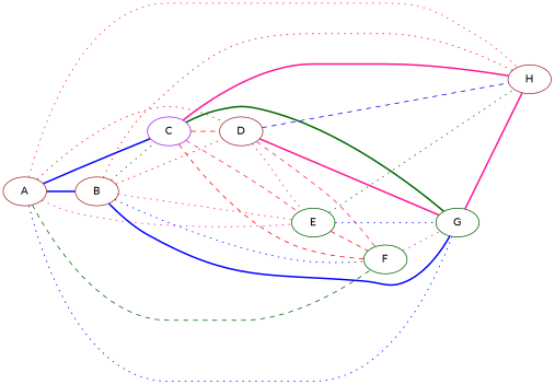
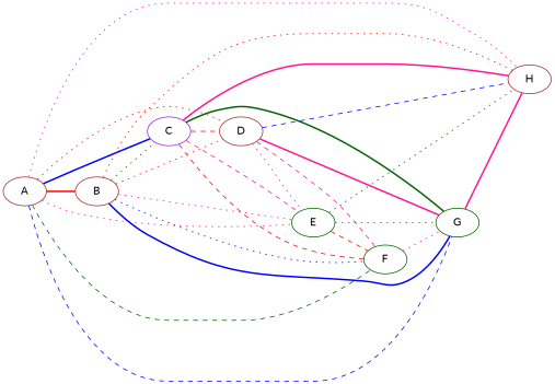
  graph {
    fontname=Lato
    rankdir=LR
    node [color=brown fontname=Lato]
    edge [color=deeppink fontname=Lato style=dotted]
    A
    B
    C [color=purple]
    D
    E [color=darkgreen]
    F [color=darkgreen]
    G [color=darkgreen]
    H
-   A -- B [color=blue style=bold]
+   A -- B [color=red style=bold]
    A -- C [color=blue style=bold]
    A -- D [color=red]
    A -- E
    A -- F [color=darkgreen style=dashed]
-   A -- G [color=blue]
+   A -- G [color=blue style=dashed]
    A -- H
    B -- C [color=darkgreen]
    B -- D [color=red]
    B -- E
    B -- F [color=blue]
    B -- G [color=blue style=bold]
    B -- H [color=red]
    C -- D [color=red style=dashed]
    C -- E [style=dashed]
    C -- F [color=red style=dashed]
    C -- G [color=darkgreen style=bold]
    C -- H [style=bold]
    D -- E
    D -- F [style=dashed]
    D -- G [style=bold]
    D -- H [color=blue style=dashed]
    E -- F [color=red style=dashed]
-   E -- G [color=blue]
+   E -- G [color=red]
    E -- H [color=darkgreen]
    F -- G
    G -- H [style=bold]
  }
